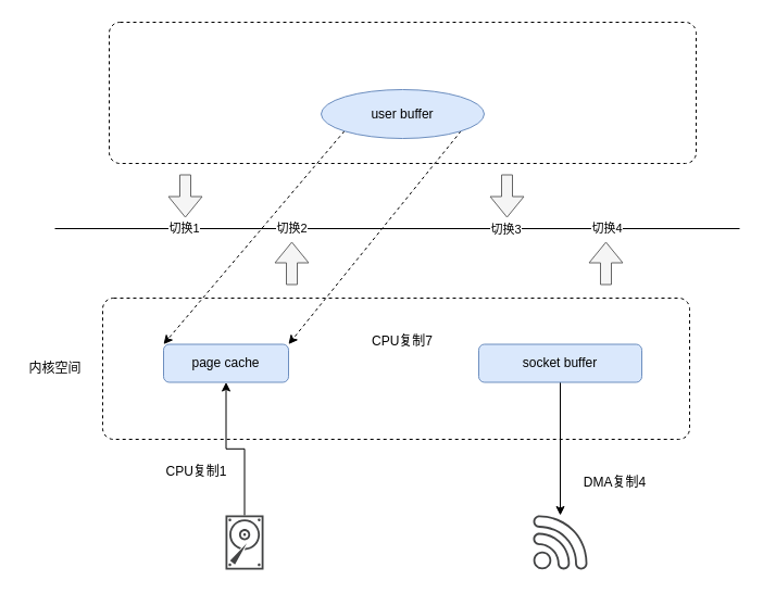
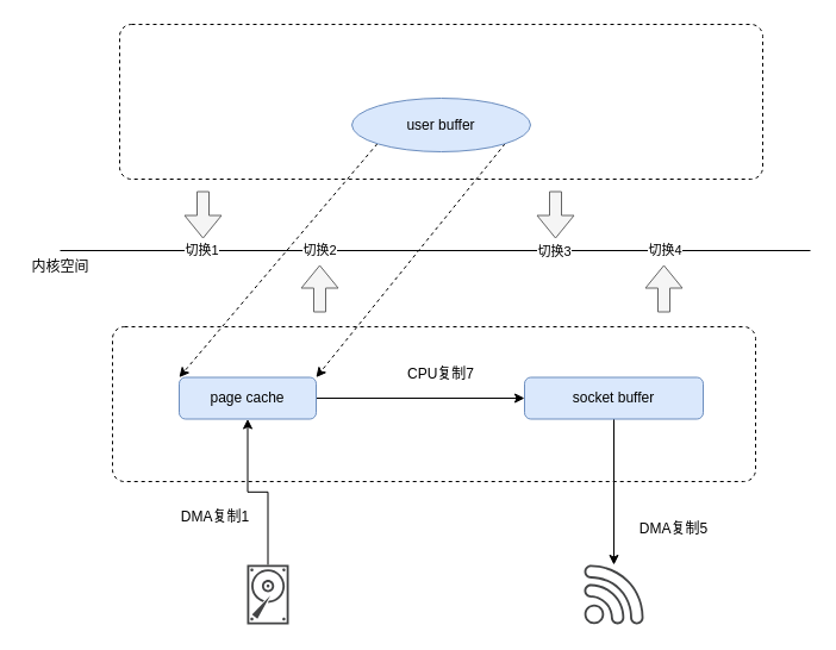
  <mxCell id="0" />
  <mxCell id="1" parent="0" />
  <mxCell id="2" value="" style="html=1;align=center;verticalAlign=top;rounded=1;absoluteArcSize=1;arcSize=20;dashed=1;" parent="1" vertex="1"><mxGeometry x="100" y="20" width="540" height="130" as="geometry" /></mxCell>
  <mxCell id="3" value="" style="html=1;align=center;verticalAlign=top;rounded=1;absoluteArcSize=1;arcSize=20;dashed=1;" parent="1" vertex="1"><mxGeometry x="94" y="274" width="540" height="130" as="geometry" /></mxCell>
  <mxCell id="4" value="" style="endArrow=none;html=1;rounded=0;" parent="1" edge="1"><mxGeometry width="50" height="50" relative="1" as="geometry"><mxPoint x="50" y="210" as="sourcePoint" /><mxPoint x="680" y="210" as="targetPoint" /></mxGeometry></mxCell>
  <mxCell id="5" value="切换1" style="edgeLabel;html=1;align=center;verticalAlign=middle;resizable=0;points=[];fontColor=#000000;" parent="4" vertex="1" connectable="0"><mxGeometry x="-0.625" y="1" relative="1" as="geometry"><mxPoint as="offset" /></mxGeometry></mxCell>
  <mxCell id="6" value="切换2" style="edgeLabel;html=1;align=center;verticalAlign=middle;resizable=0;points=[];fontColor=#000000;" parent="4" vertex="1" connectable="0"><mxGeometry x="-0.311" y="1" relative="1" as="geometry"><mxPoint as="offset" /></mxGeometry></mxCell>
  <mxCell id="7" value="切换3" style="edgeLabel;html=1;align=center;verticalAlign=middle;resizable=0;points=[];fontColor=#000000;" parent="4" vertex="1" connectable="0"><mxGeometry x="0.314" relative="1" as="geometry"><mxPoint as="offset" /></mxGeometry></mxCell>
  <mxCell id="8" value="切换4" style="edgeLabel;html=1;align=center;verticalAlign=middle;resizable=0;points=[];fontColor=#000000;" parent="4" vertex="1" connectable="0"><mxGeometry x="0.61" y="1" relative="1" as="geometry"><mxPoint as="offset" /></mxGeometry></mxCell>
- <mxCell id="9" value="内核空间" style="text;html=1;align=center;verticalAlign=middle;resizable=0;points=[];autosize=1;strokeColor=none;fillColor=none;" parent="1" vertex="1"><mxGeometry x="20" y="329" width="60" height="20" as="geometry" /></mxCell>
+ <mxCell id="9" value="内核空间" style="text;html=1;align=center;verticalAlign=middle;resizable=0;points=[];autosize=1;strokeColor=none;fillColor=none;" parent="1" vertex="1"><mxGeometry x="20" y="214" width="60" height="20" as="geometry" /></mxCell>
  <mxCell id="10" style="rounded=0;orthogonalLoop=1;jettySize=auto;html=1;exitX=0;exitY=1;exitDx=0;exitDy=0;entryX=0;entryY=0;entryDx=0;entryDy=0;dashed=1;" edge="1" parent="1" source="12" target="14"><mxGeometry relative="1" as="geometry" /></mxCell>
  <mxCell id="11" style="edgeStyle=none;rounded=0;orthogonalLoop=1;jettySize=auto;html=1;exitX=1;exitY=1;exitDx=0;exitDy=0;entryX=1;entryY=0;entryDx=0;entryDy=0;dashed=1;" edge="1" parent="1" source="12" target="14"><mxGeometry relative="1" as="geometry" /></mxCell>
  <mxCell id="12" value="user buffer" style="ellipse;whiteSpace=wrap;html=1;fillColor=#dae8fc;strokeColor=#6c8ebf;" parent="1" vertex="1"><mxGeometry x="295" y="82" width="150" height="45" as="geometry" /></mxCell>
+ <mxCell id="13" style="edgeStyle=orthogonalEdgeStyle;rounded=0;orthogonalLoop=1;jettySize=auto;html=1;exitX=1;exitY=0.5;exitDx=0;exitDy=0;" parent="1" source="14" target="16" edge="1"><mxGeometry relative="1" as="geometry" /></mxCell>
  <mxCell id="14" value="page cache" style="rounded=1;whiteSpace=wrap;html=1;fillColor=#dae8fc;strokeColor=#6c8ebf;" parent="1" vertex="1"><mxGeometry x="150" y="316.5" width="115" height="35" as="geometry" /></mxCell>
  <mxCell id="15" value="" style="edgeStyle=orthogonalEdgeStyle;rounded=0;orthogonalLoop=1;jettySize=auto;html=1;" parent="1" source="16" target="17" edge="1"><mxGeometry relative="1" as="geometry" /></mxCell>
  <mxCell id="16" value="&lt;span&gt;socket buffer&lt;/span&gt;" style="rounded=1;whiteSpace=wrap;html=1;fillColor=#dae8fc;strokeColor=#6c8ebf;" parent="1" vertex="1"><mxGeometry x="440" y="316.5" width="150" height="35" as="geometry" /></mxCell>
  <mxCell id="17" value="" style="sketch=0;pointerEvents=1;shadow=0;dashed=0;html=1;strokeColor=none;fillColor=#434445;aspect=fixed;labelPosition=center;verticalLabelPosition=bottom;verticalAlign=top;align=center;outlineConnect=0;shape=mxgraph.vvd.wi_fi;" parent="1" vertex="1"><mxGeometry x="490" y="474" width="50" height="50" as="geometry" /></mxCell>
  <mxCell id="18" value="" style="edgeStyle=orthogonalEdgeStyle;rounded=0;orthogonalLoop=1;jettySize=auto;html=1;" parent="1" source="19" target="14" edge="1"><mxGeometry relative="1" as="geometry" /></mxCell>
  <mxCell id="19" value="" style="sketch=0;pointerEvents=1;shadow=0;dashed=0;html=1;strokeColor=none;fillColor=#434445;aspect=fixed;labelPosition=center;verticalLabelPosition=bottom;verticalAlign=top;align=center;outlineConnect=0;shape=mxgraph.vvd.disk;" parent="1" vertex="1"><mxGeometry x="207" y="474" width="35" height="50" as="geometry" /></mxCell>
- <mxCell id="20" value="CPU复制1" style="text;html=1;align=center;verticalAlign=middle;resizable=0;points=[];autosize=1;strokeColor=none;fillColor=none;" parent="1" vertex="1"><mxGeometry x="145" y="424" width="70" height="20" as="geometry" /></mxCell>
- <mxCell id="21" value="DMA复制4" style="text;html=1;align=center;verticalAlign=middle;resizable=0;points=[];autosize=1;strokeColor=none;fillColor=none;" parent="1" vertex="1"><mxGeometry x="530" y="434" width="70" height="20" as="geometry" /></mxCell>
+ <mxCell id="20" value="DMA复制1" style="text;html=1;align=center;verticalAlign=middle;resizable=0;points=[];autosize=1;strokeColor=none;fillColor=none;" parent="1" vertex="1"><mxGeometry x="145" y="424" width="70" height="20" as="geometry" /></mxCell>
+ <mxCell id="21" value="DMA复制5" style="text;html=1;align=center;verticalAlign=middle;resizable=0;points=[];autosize=1;strokeColor=none;fillColor=none;" parent="1" vertex="1"><mxGeometry x="530" y="434" width="70" height="20" as="geometry" /></mxCell>
  <mxCell id="22" value="" style="shape=flexArrow;endArrow=classic;html=1;rounded=0;fontColor=#000000;fillColor=#f5f5f5;strokeColor=#666666;" parent="1" edge="1"><mxGeometry width="50" height="50" relative="1" as="geometry"><mxPoint x="170" y="160" as="sourcePoint" /><mxPoint x="170" y="200" as="targetPoint" /></mxGeometry></mxCell>
  <mxCell id="23" value="" style="shape=flexArrow;endArrow=classic;html=1;rounded=0;fontColor=#000000;fillColor=#f5f5f5;strokeColor=#666666;" parent="1" edge="1"><mxGeometry width="50" height="50" relative="1" as="geometry"><mxPoint x="466" y="160" as="sourcePoint" /><mxPoint x="466" y="200" as="targetPoint" /></mxGeometry></mxCell>
  <mxCell id="24" value="" style="shape=flexArrow;endArrow=classic;html=1;rounded=0;fontColor=#000000;fillColor=#f5f5f5;strokeColor=#666666;" parent="1" edge="1"><mxGeometry width="50" height="50" relative="1" as="geometry"><mxPoint x="268" y="262" as="sourcePoint" /><mxPoint x="268" y="222" as="targetPoint" /></mxGeometry></mxCell>
  <mxCell id="25" value="" style="shape=flexArrow;endArrow=classic;html=1;rounded=0;fontColor=#000000;fillColor=#f5f5f5;strokeColor=#666666;" parent="1" edge="1"><mxGeometry width="50" height="50" relative="1" as="geometry"><mxPoint x="557" y="262" as="sourcePoint" /><mxPoint x="557" y="222" as="targetPoint" /></mxGeometry></mxCell>
  <mxCell id="26" value="CPU复制7" style="text;html=1;strokeColor=none;fillColor=none;align=center;verticalAlign=middle;whiteSpace=wrap;rounded=0;" parent="1" vertex="1"><mxGeometry x="340" y="299" width="60" height="30" as="geometry" /></mxCell>
